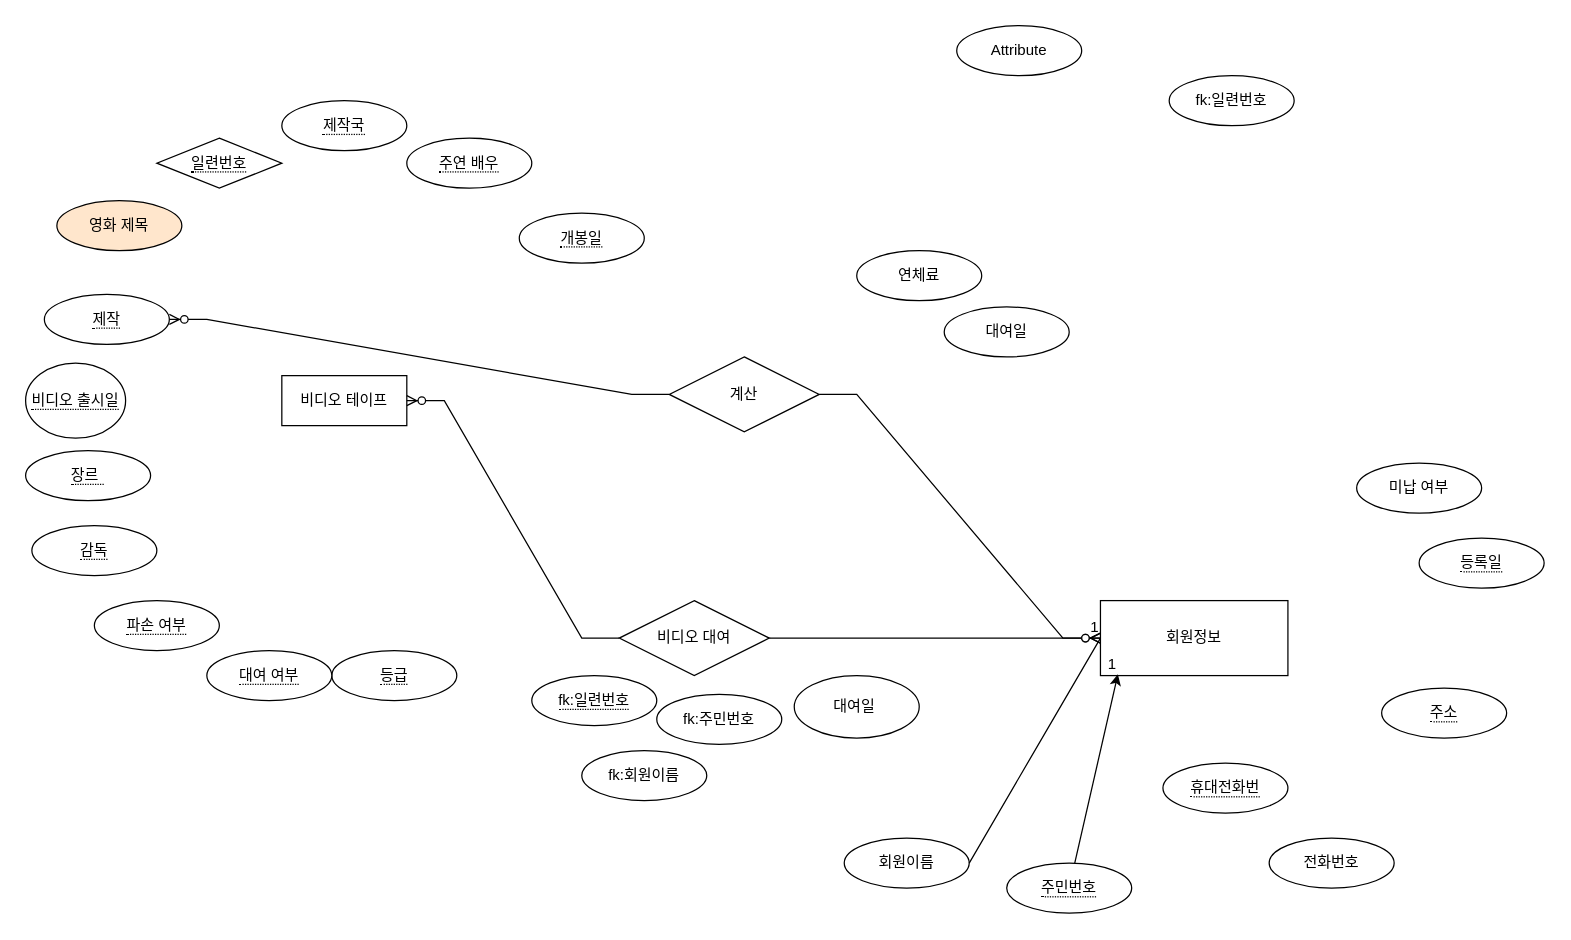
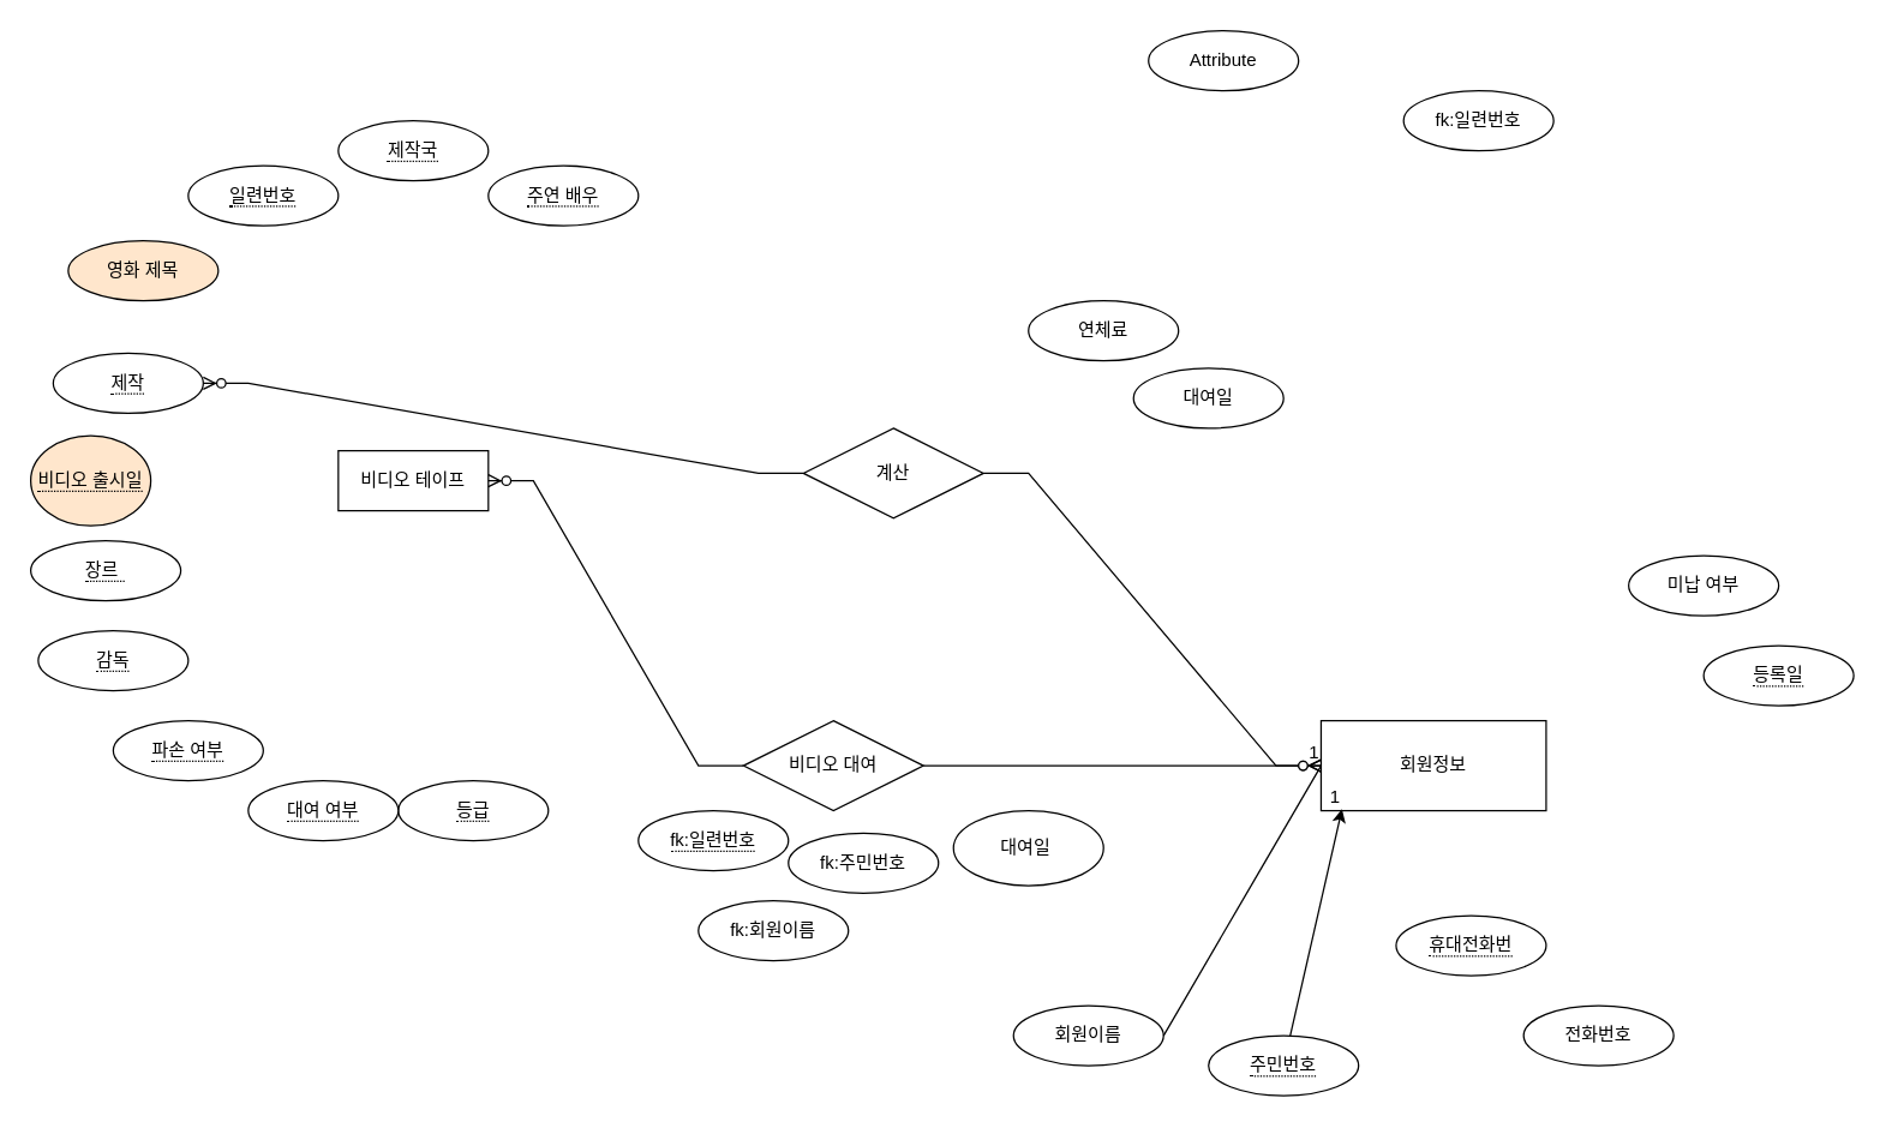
  <mxCell id="0" />
  <mxCell id="1" parent="0" />
  <mxCell id="2" value="&lt;br&gt;회원정보&lt;div&gt;&lt;br&gt;&lt;/div&gt;" style="whiteSpace=wrap;html=1;align=center;" vertex="1" parent="1"><mxGeometry x="880" y="480" width="150" height="60" as="geometry" /></mxCell>
  <mxCell id="3" value="&lt;br&gt;회원이름&lt;div&gt;&lt;br&gt;&lt;/div&gt;" style="ellipse;whiteSpace=wrap;html=1;align=center;" vertex="1" parent="1"><mxGeometry x="675" y="670" width="100" height="40" as="geometry" /></mxCell>
  <mxCell id="4" value="" style="endArrow=none;html=1;rounded=0;entryX=0;entryY=0.5;entryDx=0;entryDy=0;exitX=1;exitY=0.5;exitDx=0;exitDy=0;" edge="1" parent="1" source="3" target="2"><mxGeometry relative="1" as="geometry"><mxPoint x="615" y="590" as="sourcePoint" /><mxPoint x="775" y="590" as="targetPoint" /><Array as="points"><mxPoint x="845" y="570" /></Array></mxGeometry></mxCell>
  <mxCell id="5" value="1" style="resizable=0;html=1;whiteSpace=wrap;align=right;verticalAlign=bottom;" connectable="0" vertex="1" parent="4"><mxGeometry x="1" relative="1" as="geometry" /></mxCell>
  <mxCell id="6" value="&lt;span style=&quot;border-bottom: 1px dotted&quot;&gt;주민번호&lt;br&gt;&lt;/span&gt;" style="ellipse;whiteSpace=wrap;html=1;align=center;" vertex="1" parent="1"><mxGeometry x="805" y="690" width="100" height="40" as="geometry" /></mxCell>
  <mxCell id="7" value="전화번호" style="ellipse;whiteSpace=wrap;html=1;align=center;" vertex="1" parent="1"><mxGeometry x="1015" y="670" width="100" height="40" as="geometry" /></mxCell>
  <mxCell id="8" value="&lt;span style=&quot;border-bottom: 1px dotted&quot;&gt;휴대전화번&lt;/span&gt;" style="ellipse;whiteSpace=wrap;html=1;align=center;" vertex="1" parent="1"><mxGeometry x="930" y="610" width="100" height="40" as="geometry" /></mxCell>
- <mxCell id="9" value="&lt;span style=&quot;border-bottom: 1px dotted&quot;&gt;주소&lt;/span&gt;" style="ellipse;whiteSpace=wrap;html=1;align=center;" vertex="1" parent="1"><mxGeometry x="1105" y="550" width="100" height="40" as="geometry" /></mxCell>
  <mxCell id="10" value="&lt;span style=&quot;border-bottom: 1px dotted&quot;&gt;등록일&lt;/span&gt;" style="ellipse;whiteSpace=wrap;html=1;align=center;" vertex="1" parent="1"><mxGeometry x="1135" y="430" width="100" height="40" as="geometry" /></mxCell>
  <mxCell id="11" value="" style="endArrow=classic;html=1;rounded=0;entryX=0.093;entryY=0.983;entryDx=0;entryDy=0;entryPerimeter=0;" edge="1" parent="1" source="6" target="2"><mxGeometry relative="1" as="geometry"><mxPoint x="835" y="720" as="sourcePoint" /><mxPoint x="995" y="720" as="targetPoint" /><Array as="points" /></mxGeometry></mxCell>
  <mxCell id="12" value="1" style="resizable=0;html=1;whiteSpace=wrap;align=right;verticalAlign=bottom;" connectable="0" vertex="1" parent="11"><mxGeometry x="1" relative="1" as="geometry" /></mxCell>
  <mxCell id="13" value="비디오 테이프" style="whiteSpace=wrap;html=1;align=center;" vertex="1" parent="1"><mxGeometry x="225" y="300" width="100" height="40" as="geometry" /></mxCell>
  <mxCell id="14" value="&lt;span style=&quot;border-bottom: 1px dotted&quot;&gt;장르&lt;span style=&quot;white-space: pre;&quot;&gt;&#09;&lt;/span&gt;&lt;/span&gt;" style="ellipse;whiteSpace=wrap;html=1;align=center;" vertex="1" parent="1"><mxGeometry x="20" y="360" width="100" height="40" as="geometry" /></mxCell>
  <mxCell id="15" value="&lt;span style=&quot;border-bottom: 1px dotted&quot;&gt;등급&lt;/span&gt;" style="ellipse;whiteSpace=wrap;html=1;align=center;" vertex="1" parent="1"><mxGeometry x="265" y="520" width="100" height="40" as="geometry" /></mxCell>
- <mxCell id="16" value="&lt;span style=&quot;border-bottom: 1px dotted&quot;&gt;일련번호&lt;/span&gt;" style="rhombus;whiteSpace=wrap;html=1;align=center;" vertex="1" parent="1"><mxGeometry x="125" y="110" width="100" height="40" as="geometry" /></mxCell>
+ <mxCell id="16" value="&lt;span style=&quot;border-bottom: 1px dotted&quot;&gt;일련번호&lt;/span&gt;" style="ellipse;whiteSpace=wrap;html=1;align=center;" vertex="1" parent="1"><mxGeometry x="125" y="110" width="100" height="40" as="geometry" /></mxCell>
  <mxCell id="17" value="영화 제목" style="ellipse;whiteSpace=wrap;html=1;align=center;fillColor=#ffe6cc;" vertex="1" parent="1"><mxGeometry x="45" y="160" width="100" height="40" as="geometry" /></mxCell>
  <mxCell id="18" value="&lt;span style=&quot;border-bottom: 1px dotted&quot;&gt;제작&lt;/span&gt;" style="ellipse;whiteSpace=wrap;html=1;align=center;" vertex="1" parent="1"><mxGeometry x="35" y="235" width="100" height="40" as="geometry" /></mxCell>
  <mxCell id="19" value="&lt;span style=&quot;border-bottom: 1px dotted&quot;&gt;제작국&lt;/span&gt;" style="ellipse;whiteSpace=wrap;html=1;align=center;" vertex="1" parent="1"><mxGeometry x="225" y="80" width="100" height="40" as="geometry" /></mxCell>
  <mxCell id="20" value="&lt;span style=&quot;border-bottom: 1px dotted&quot;&gt;주연 배우&lt;/span&gt;" style="ellipse;whiteSpace=wrap;html=1;align=center;" vertex="1" parent="1"><mxGeometry x="325" y="110" width="100" height="40" as="geometry" /></mxCell>
  <mxCell id="21" value="&lt;span style=&quot;border-bottom: 1px dotted&quot;&gt;감독&lt;/span&gt;" style="ellipse;whiteSpace=wrap;html=1;align=center;" vertex="1" parent="1"><mxGeometry x="25" y="420" width="100" height="40" as="geometry" /></mxCell>
- <mxCell id="22" value="&lt;span style=&quot;border-bottom: 1px dotted&quot;&gt;개봉일&lt;/span&gt;" style="ellipse;whiteSpace=wrap;html=1;align=center;" vertex="1" parent="1"><mxGeometry x="415" y="170" width="100" height="40" as="geometry" /></mxCell>
- <mxCell id="23" value="&lt;span style=&quot;border-bottom: 1px dotted&quot;&gt;비디오 출시일&lt;/span&gt;" style="ellipse;whiteSpace=wrap;html=1;align=center;" vertex="1" parent="1"><mxGeometry x="20" y="290" width="80" height="60" as="geometry" /></mxCell>
+ <mxCell id="23" value="&lt;span style=&quot;border-bottom: 1px dotted&quot;&gt;비디오 출시일&lt;/span&gt;" style="ellipse;whiteSpace=wrap;html=1;align=center;fillColor=#ffe6cc;" vertex="1" parent="1"><mxGeometry x="20" y="290" width="80" height="60" as="geometry" /></mxCell>
  <mxCell id="24" value="&lt;span style=&quot;border-bottom: 1px dotted&quot;&gt;파손 여부&lt;/span&gt;" style="ellipse;whiteSpace=wrap;html=1;align=center;" vertex="1" parent="1"><mxGeometry x="75" y="480" width="100" height="40" as="geometry" /></mxCell>
  <mxCell id="25" value="&lt;span style=&quot;border-bottom: 1px dotted&quot;&gt;대여 여부&lt;/span&gt;" style="ellipse;whiteSpace=wrap;html=1;align=center;" vertex="1" parent="1"><mxGeometry x="165" y="520" width="100" height="40" as="geometry" /></mxCell>
  <mxCell id="26" value="비디오 대여" style="shape=rhombus;perimeter=rhombusPerimeter;whiteSpace=wrap;html=1;align=center;" vertex="1" parent="1"><mxGeometry y="480" width="120" height="60" as="geometry" x="495" /></mxCell>
  <mxCell id="27" value="대여일&amp;nbsp;" style="ellipse;whiteSpace=wrap;html=1;align=center;" vertex="1" parent="1"><mxGeometry x="635" y="540" width="100" height="50" as="geometry" /></mxCell>
  <mxCell id="28" value="미납 여부" style="ellipse;whiteSpace=wrap;html=1;align=center;" vertex="1" parent="1"><mxGeometry x="1085" y="370" width="100" height="40" as="geometry" /></mxCell>
  <mxCell id="29" value="" style="edgeStyle=entityRelationEdgeStyle;fontSize=12;html=1;endArrow=ERzeroToMany;endFill=1;rounded=0;" edge="1" parent="1" source="26" target="13"><mxGeometry width="100" height="100" relative="1" as="geometry"><mxPoint x="695" y="470" as="sourcePoint" /><mxPoint x="795" y="370" as="targetPoint" /><Array as="points"><mxPoint x="575" y="310" /><mxPoint x="585" y="290" /></Array></mxGeometry></mxCell>
  <mxCell id="30" value="" style="edgeStyle=entityRelationEdgeStyle;fontSize=12;html=1;endArrow=ERzeroToMany;endFill=1;rounded=0;" edge="1" parent="1" source="26" target="2"><mxGeometry width="100" height="100" relative="1" as="geometry"><mxPoint x="715" as="sourcePoint" y="340" /><mxPoint x="865" y="430" as="targetPoint" /></mxGeometry></mxCell>
  <mxCell id="31" value="&lt;span style=&quot;border-bottom: 1px dotted&quot;&gt;fk:일련번호&lt;/span&gt;" style="ellipse;whiteSpace=wrap;html=1;align=center;" vertex="1" parent="1"><mxGeometry x="425" y="540" width="100" height="40" as="geometry" /></mxCell>
  <mxCell id="32" value="fk:회원이름" style="ellipse;whiteSpace=wrap;html=1;align=center;" vertex="1" parent="1"><mxGeometry x="465" y="600" width="100" height="40" as="geometry" /></mxCell>
  <mxCell id="33" value="fk:주민번호" style="ellipse;whiteSpace=wrap;html=1;align=center;" vertex="1" parent="1"><mxGeometry x="525" y="555" width="100" height="40" as="geometry" /></mxCell>
  <mxCell id="34" value="대여일" style="ellipse;whiteSpace=wrap;html=1;align=center;" vertex="1" parent="1"><mxGeometry x="755" y="245" width="100" height="40" as="geometry" /></mxCell>
  <mxCell id="35" value="Attribute" style="ellipse;whiteSpace=wrap;html=1;align=center;" vertex="1" parent="1"><mxGeometry x="765" y="20" width="100" height="40" as="geometry" /></mxCell>
  <mxCell id="36" value="연체료" style="ellipse;whiteSpace=wrap;html=1;align=center;" vertex="1" parent="1"><mxGeometry x="685" y="200" width="100" height="40" as="geometry" /></mxCell>
  <mxCell id="37" value="fk:일련번호" style="ellipse;whiteSpace=wrap;html=1;align=center;" vertex="1" parent="1"><mxGeometry x="935" y="60" width="100" height="40" as="geometry" /></mxCell>
  <mxCell id="38" value="계산" style="shape=rhombus;perimeter=rhombusPerimeter;whiteSpace=wrap;html=1;align=center;" vertex="1" parent="1"><mxGeometry x="535" y="285" width="120" height="60" as="geometry" /></mxCell>
  <mxCell id="39" value="" style="edgeStyle=entityRelationEdgeStyle;fontSize=12;html=1;endArrow=ERzeroToMany;endFill=1;rounded=0;" edge="1" parent="1" source="38" target="18"><mxGeometry width="100" height="100" relative="1" as="geometry"><mxPoint x="635" y="400" as="sourcePoint" /><mxPoint x="735" y="300" as="targetPoint" /></mxGeometry></mxCell>
  <mxCell id="40" value="" style="edgeStyle=entityRelationEdgeStyle;fontSize=12;html=1;endArrow=ERzeroToMany;endFill=1;rounded=0;" edge="1" parent="1" source="38" target="2"><mxGeometry width="100" height="100" relative="1" as="geometry"><mxPoint x="635" y="400" as="sourcePoint" /><mxPoint x="735" y="300" as="targetPoint" /></mxGeometry></mxCell>
